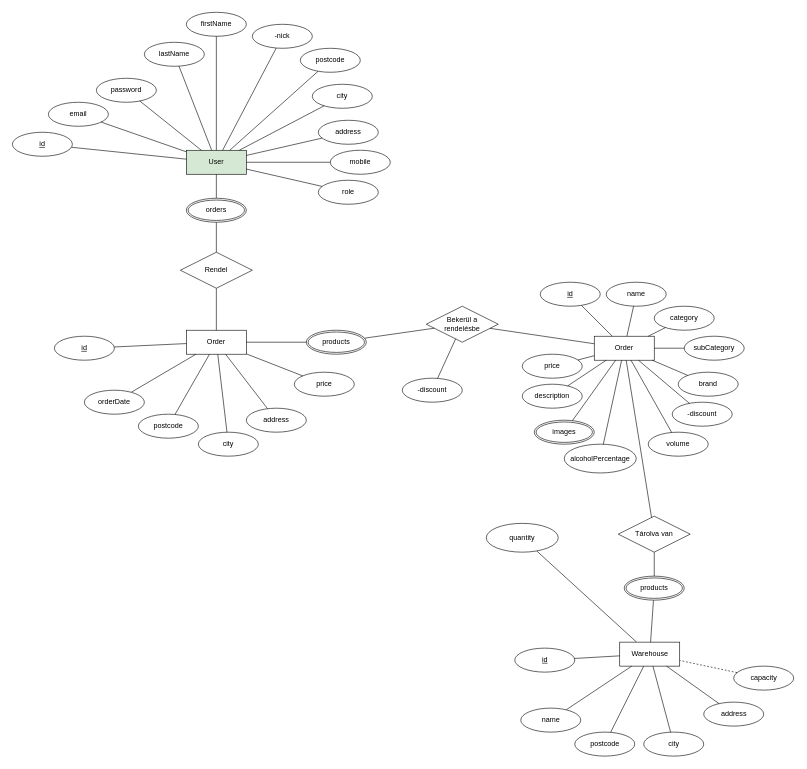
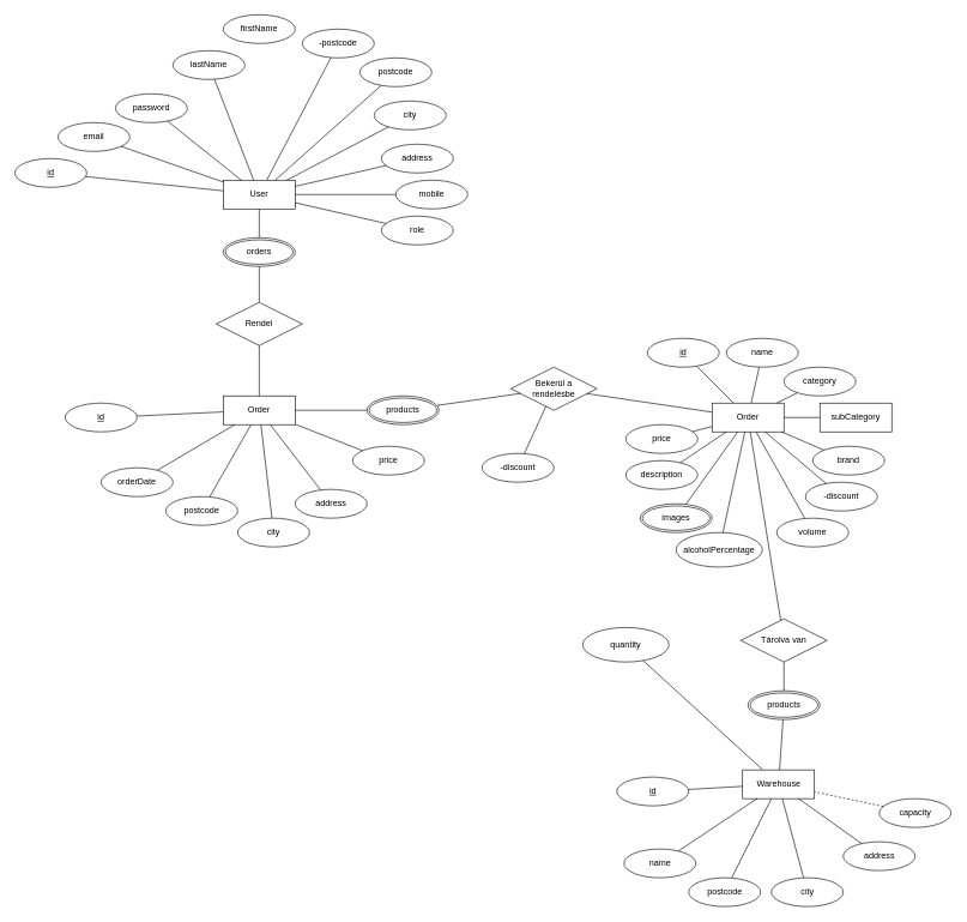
  <mxCell id="0" />
  <mxCell id="1" parent="0" />
  <mxCell id="2" value="id" style="ellipse;whiteSpace=wrap;html=1;align=center;fontStyle=4;" vertex="1" parent="1"><mxGeometry x="20" y="220" width="100" height="40" as="geometry" /></mxCell>
  <mxCell id="3" style="rounded=0;orthogonalLoop=1;jettySize=auto;html=1;entryX=0.5;entryY=0.5;entryDx=0;entryDy=0;entryPerimeter=0;endArrow=none;endFill=0;" edge="1" parent="1" source="2" target="14"><mxGeometry relative="1" as="geometry" /></mxCell>
  <mxCell id="4" value="email" style="ellipse;whiteSpace=wrap;html=1;align=center;" vertex="1" parent="1"><mxGeometry x="80" y="170" width="100" height="40" as="geometry" /></mxCell>
  <mxCell id="5" value="password" style="ellipse;whiteSpace=wrap;html=1;align=center;" vertex="1" parent="1"><mxGeometry x="160" y="130" width="100" height="40" as="geometry" /></mxCell>
  <mxCell id="6" value="lastName" style="ellipse;whiteSpace=wrap;html=1;align=center;" vertex="1" parent="1"><mxGeometry x="240" y="70" width="100" height="40" as="geometry" /></mxCell>
  <mxCell id="7" value="firstName" style="ellipse;whiteSpace=wrap;html=1;align=center;" vertex="1" parent="1"><mxGeometry x="310" y="20" width="100" height="40" as="geometry" /></mxCell>
- <mxCell id="8" value="-nick" style="ellipse;whiteSpace=wrap;html=1;align=center;" vertex="1" parent="1"><mxGeometry x="420" y="40" width="100" height="40" as="geometry" /></mxCell>
+ <mxCell id="8" value="-postcode" style="ellipse;whiteSpace=wrap;html=1;align=center;" vertex="1" parent="1"><mxGeometry x="420" y="40" width="100" height="40" as="geometry" /></mxCell>
  <mxCell id="9" value="postcode" style="ellipse;whiteSpace=wrap;html=1;align=center;" vertex="1" parent="1"><mxGeometry x="500" y="80" width="100" height="40" as="geometry" /></mxCell>
  <mxCell id="10" value="city" style="ellipse;whiteSpace=wrap;html=1;align=center;" vertex="1" parent="1"><mxGeometry x="520" y="140" width="100" height="40" as="geometry" /></mxCell>
  <mxCell id="11" value="address" style="ellipse;whiteSpace=wrap;html=1;align=center;" vertex="1" parent="1"><mxGeometry x="530" y="200" width="100" height="40" as="geometry" /></mxCell>
  <mxCell id="12" value="mobile" style="ellipse;whiteSpace=wrap;html=1;align=center;" vertex="1" parent="1"><mxGeometry x="550" y="250" width="100" height="40" as="geometry" /></mxCell>
  <mxCell id="13" value="role" style="ellipse;whiteSpace=wrap;html=1;align=center;" vertex="1" parent="1"><mxGeometry x="530" y="300" width="100" height="40" as="geometry" /></mxCell>
- <mxCell id="14" value="User" style="whiteSpace=wrap;html=1;align=center;fillColor=#d5e8d4;" vertex="1" parent="1"><mxGeometry x="310" y="250" width="100" height="40" as="geometry" /></mxCell>
+ <mxCell id="14" value="User" style="whiteSpace=wrap;html=1;align=center;" vertex="1" parent="1"><mxGeometry x="310" y="250" width="100" height="40" as="geometry" /></mxCell>
  <mxCell id="15" style="rounded=0;orthogonalLoop=1;jettySize=auto;html=1;endArrow=none;endFill=0;" edge="1" parent="1" source="4" target="14"><mxGeometry relative="1" as="geometry"><mxPoint x="197" y="114" as="sourcePoint" /><mxPoint x="340" y="160" as="targetPoint" /></mxGeometry></mxCell>
  <mxCell id="16" style="rounded=0;orthogonalLoop=1;jettySize=auto;html=1;endArrow=none;endFill=0;" edge="1" parent="1" source="5" target="14"><mxGeometry relative="1" as="geometry"><mxPoint x="241" y="68" as="sourcePoint" /><mxPoint x="337" y="150" as="targetPoint" /></mxGeometry></mxCell>
  <mxCell id="17" style="rounded=0;orthogonalLoop=1;jettySize=auto;html=1;endArrow=none;endFill=0;" edge="1" parent="1" source="6" target="14"><mxGeometry relative="1" as="geometry"><mxPoint x="307" y="30" as="sourcePoint" /><mxPoint x="353" y="150" as="targetPoint" /></mxGeometry></mxCell>
- <mxCell id="18" style="rounded=0;orthogonalLoop=1;jettySize=auto;html=1;endArrow=none;endFill=0;" edge="1" parent="1" source="7" target="14"><mxGeometry relative="1" as="geometry"><mxPoint x="369" y="-20" as="sourcePoint" /><mxPoint x="361" y="150" as="targetPoint" /></mxGeometry></mxCell>
  <mxCell id="19" style="rounded=0;orthogonalLoop=1;jettySize=auto;html=1;endArrow=none;endFill=0;" edge="1" parent="1" source="8" target="14"><mxGeometry relative="1" as="geometry"><mxPoint x="430" y="30" as="sourcePoint" /><mxPoint x="370" y="150" as="targetPoint" /></mxGeometry></mxCell>
  <mxCell id="20" style="rounded=0;orthogonalLoop=1;jettySize=auto;html=1;endArrow=none;endFill=0;" edge="1" parent="1" source="9" target="14"><mxGeometry relative="1" as="geometry"><mxPoint x="440" y="40" as="sourcePoint" /><mxPoint x="380" y="160" as="targetPoint" /></mxGeometry></mxCell>
  <mxCell id="21" style="rounded=0;orthogonalLoop=1;jettySize=auto;html=1;endArrow=none;endFill=0;" edge="1" parent="1" source="10" target="14"><mxGeometry relative="1" as="geometry"><mxPoint x="450" y="50" as="sourcePoint" /><mxPoint x="390" y="170" as="targetPoint" /></mxGeometry></mxCell>
  <mxCell id="22" style="rounded=0;orthogonalLoop=1;jettySize=auto;html=1;endArrow=none;endFill=0;" edge="1" parent="1" source="11" target="14"><mxGeometry relative="1" as="geometry"><mxPoint x="560" y="188" as="sourcePoint" /><mxPoint x="402" y="330" as="targetPoint" /></mxGeometry></mxCell>
  <mxCell id="23" style="rounded=0;orthogonalLoop=1;jettySize=auto;html=1;endArrow=none;endFill=0;" edge="1" parent="1" source="12" target="14"><mxGeometry relative="1" as="geometry"><mxPoint x="561" y="246" as="sourcePoint" /><mxPoint x="415" y="330" as="targetPoint" /></mxGeometry></mxCell>
  <mxCell id="24" style="rounded=0;orthogonalLoop=1;jettySize=auto;html=1;endArrow=none;endFill=0;" edge="1" parent="1" source="13" target="14"><mxGeometry relative="1" as="geometry"><mxPoint x="570" y="292" as="sourcePoint" /><mxPoint x="430" y="335" as="targetPoint" /></mxGeometry></mxCell>
  <mxCell id="25" value="Rendel" style="shape=rhombus;perimeter=rhombusPerimeter;whiteSpace=wrap;html=1;align=center;" vertex="1" parent="1"><mxGeometry x="300" y="420" width="120" height="60" as="geometry" /></mxCell>
  <mxCell id="26" style="rounded=0;orthogonalLoop=1;jettySize=auto;html=1;endArrow=none;endFill=0;" edge="1" parent="1" source="92" target="14"><mxGeometry relative="1" as="geometry"><mxPoint x="546" y="320" as="sourcePoint" /><mxPoint x="420" y="291" as="targetPoint" /></mxGeometry></mxCell>
  <mxCell id="27" value="Order" style="whiteSpace=wrap;html=1;align=center;" vertex="1" parent="1"><mxGeometry x="310" y="550" width="100" height="40" as="geometry" /></mxCell>
  <mxCell id="28" value="id" style="ellipse;whiteSpace=wrap;html=1;align=center;fontStyle=4;" vertex="1" parent="1"><mxGeometry x="90" y="560" width="100" height="40" as="geometry" /></mxCell>
  <mxCell id="29" style="rounded=0;orthogonalLoop=1;jettySize=auto;html=1;endArrow=none;endFill=0;" edge="1" parent="1" source="28" target="27"><mxGeometry relative="1" as="geometry"><mxPoint x="370" y="560" as="sourcePoint" /><mxPoint x="370" y="510" as="targetPoint" /></mxGeometry></mxCell>
  <mxCell id="30" style="rounded=0;orthogonalLoop=1;jettySize=auto;html=1;endArrow=none;endFill=0;" edge="1" parent="1" source="31" target="27"><mxGeometry relative="1" as="geometry"><mxPoint x="290.539" y="698.449" as="sourcePoint" /><mxPoint x="440" y="680" as="targetPoint" /></mxGeometry></mxCell>
  <mxCell id="31" value="orderDate" style="ellipse;whiteSpace=wrap;html=1;align=center;" vertex="1" parent="1"><mxGeometry x="140" y="650" width="100" height="40" as="geometry" /></mxCell>
  <mxCell id="32" value="postcode" style="ellipse;whiteSpace=wrap;html=1;align=center;" vertex="1" parent="1"><mxGeometry x="230" y="690" width="100" height="40" as="geometry" /></mxCell>
  <mxCell id="33" style="rounded=0;orthogonalLoop=1;jettySize=auto;html=1;endArrow=none;endFill=0;" edge="1" source="32" parent="1" target="27"><mxGeometry relative="1" as="geometry"><mxPoint x="420.539" y="748.449" as="sourcePoint" /><mxPoint x="465" y="640" as="targetPoint" /></mxGeometry></mxCell>
  <mxCell id="34" value="city" style="ellipse;whiteSpace=wrap;html=1;align=center;" vertex="1" parent="1"><mxGeometry x="330" y="720" width="100" height="40" as="geometry" /></mxCell>
  <mxCell id="35" value="address" style="ellipse;whiteSpace=wrap;html=1;align=center;" vertex="1" parent="1"><mxGeometry x="410" y="680" width="100" height="40" as="geometry" /></mxCell>
  <mxCell id="36" value="price" style="ellipse;whiteSpace=wrap;html=1;align=center;" vertex="1" parent="1"><mxGeometry x="490" y="620" width="100" height="40" as="geometry" /></mxCell>
  <mxCell id="37" style="rounded=0;orthogonalLoop=1;jettySize=auto;html=1;endArrow=none;endFill=0;" edge="1" parent="1" source="34" target="27"><mxGeometry relative="1" as="geometry"><mxPoint x="308" y="690" as="sourcePoint" /><mxPoint x="351" y="590" as="targetPoint" /><Array as="points" /></mxGeometry></mxCell>
  <mxCell id="38" style="rounded=0;orthogonalLoop=1;jettySize=auto;html=1;endArrow=none;endFill=0;" edge="1" parent="1" source="35" target="27"><mxGeometry relative="1" as="geometry"><mxPoint x="414" y="720" as="sourcePoint" /><mxPoint x="376" y="600" as="targetPoint" /><Array as="points" /></mxGeometry></mxCell>
  <mxCell id="39" style="rounded=0;orthogonalLoop=1;jettySize=auto;html=1;endArrow=none;endFill=0;" edge="1" parent="1" source="36" target="27"><mxGeometry relative="1" as="geometry"><mxPoint x="424" y="730" as="sourcePoint" /><mxPoint x="386" y="610" as="targetPoint" /><Array as="points" /></mxGeometry></mxCell>
  <mxCell id="40" value="products" style="ellipse;shape=doubleEllipse;margin=3;whiteSpace=wrap;html=1;align=center;" vertex="1" parent="1"><mxGeometry x="510" y="550" width="100" height="40" as="geometry" /></mxCell>
  <mxCell id="41" style="rounded=0;orthogonalLoop=1;jettySize=auto;html=1;endArrow=none;endFill=0;" edge="1" parent="1" source="40" target="27"><mxGeometry relative="1" as="geometry"><mxPoint x="473" y="617" as="sourcePoint" /><mxPoint x="420" y="598" as="targetPoint" /><Array as="points" /></mxGeometry></mxCell>
  <mxCell id="42" value="Bekerül a&lt;br&gt;rendelésbe" style="shape=rhombus;perimeter=rhombusPerimeter;whiteSpace=wrap;html=1;align=center;" vertex="1" parent="1"><mxGeometry x="710" y="510" width="120" height="60" as="geometry" /></mxCell>
  <mxCell id="43" style="rounded=0;orthogonalLoop=1;jettySize=auto;html=1;endArrow=none;endFill=0;" edge="1" parent="1" source="42" target="40"><mxGeometry relative="1" as="geometry"><mxPoint x="800" y="636" as="sourcePoint" /><mxPoint x="670" y="630" as="targetPoint" /><Array as="points" /></mxGeometry></mxCell>
  <mxCell id="44" value="Order" style="whiteSpace=wrap;html=1;align=center;" vertex="1" parent="1"><mxGeometry x="990" y="560" width="100" height="40" as="geometry" /></mxCell>
  <mxCell id="45" style="rounded=0;orthogonalLoop=1;jettySize=auto;html=1;endArrow=none;endFill=0;" edge="1" parent="1" source="44" target="42"><mxGeometry relative="1" as="geometry"><mxPoint x="890" y="660" as="sourcePoint" /><mxPoint x="650" y="590" as="targetPoint" /><Array as="points" /></mxGeometry></mxCell>
  <mxCell id="46" value="id" style="ellipse;whiteSpace=wrap;html=1;align=center;fontStyle=4;" vertex="1" parent="1"><mxGeometry x="900" y="470" width="100" height="40" as="geometry" /></mxCell>
  <mxCell id="47" style="rounded=0;orthogonalLoop=1;jettySize=auto;html=1;endArrow=none;endFill=0;" edge="1" parent="1" source="44" target="46"><mxGeometry relative="1" as="geometry"><mxPoint x="1000" y="590" as="sourcePoint" /><mxPoint x="890" y="590" as="targetPoint" /><Array as="points" /></mxGeometry></mxCell>
  <mxCell id="48" value="name" style="ellipse;whiteSpace=wrap;html=1;align=center;" vertex="1" parent="1"><mxGeometry x="1010" y="470" width="100" height="40" as="geometry" /></mxCell>
  <mxCell id="49" style="rounded=0;orthogonalLoop=1;jettySize=auto;html=1;endArrow=none;endFill=0;" edge="1" parent="1" source="44" target="48"><mxGeometry relative="1" as="geometry"><mxPoint x="1045" y="570" as="sourcePoint" /><mxPoint x="1025" y="490" as="targetPoint" /><Array as="points" /></mxGeometry></mxCell>
  <mxCell id="50" value="category" style="ellipse;whiteSpace=wrap;html=1;align=center;" vertex="1" parent="1"><mxGeometry x="1090" y="510" width="100" height="40" as="geometry" /></mxCell>
  <mxCell id="51" style="rounded=0;orthogonalLoop=1;jettySize=auto;html=1;endArrow=none;endFill=0;" edge="1" parent="1" source="44" target="50"><mxGeometry relative="1" as="geometry"><mxPoint x="1077" y="570" as="sourcePoint" /><mxPoint x="1146" y="518" as="targetPoint" /><Array as="points" /></mxGeometry></mxCell>
- <mxCell id="52" value="subCategory" style="ellipse;whiteSpace=wrap;html=1;align=center;" vertex="1" parent="1"><mxGeometry x="1140" y="560" width="100" height="40" as="geometry" /></mxCell>
+ <mxCell id="52" value="subCategory" style="whiteSpace=wrap;html=1;align=center;rounded=0;" vertex="1" parent="1"><mxGeometry x="1140" y="560" width="100" height="40" as="geometry" /></mxCell>
  <mxCell id="53" style="rounded=0;orthogonalLoop=1;jettySize=auto;html=1;endArrow=none;endFill=0;" edge="1" parent="1" source="44" target="52"><mxGeometry relative="1" as="geometry"><mxPoint x="1100" y="572" as="sourcePoint" /><mxPoint x="1153" y="553" as="targetPoint" /><Array as="points" /></mxGeometry></mxCell>
  <mxCell id="54" value="" style="rounded=0;orthogonalLoop=1;jettySize=auto;html=1;endArrow=none;endFill=0;" edge="1" parent="1" source="55" target="44"><mxGeometry relative="1" as="geometry" /></mxCell>
  <mxCell id="55" value="brand" style="ellipse;whiteSpace=wrap;html=1;align=center;" vertex="1" parent="1"><mxGeometry x="1130" y="620" width="100" height="40" as="geometry" /></mxCell>
  <mxCell id="56" value="-discount" style="ellipse;whiteSpace=wrap;html=1;align=center;" vertex="1" parent="1"><mxGeometry x="1120" y="670" width="100" height="40" as="geometry" /></mxCell>
  <mxCell id="57" value="" style="rounded=0;orthogonalLoop=1;jettySize=auto;html=1;endArrow=none;endFill=0;" edge="1" parent="1" source="56" target="44"><mxGeometry relative="1" as="geometry"><mxPoint x="1156" y="635" as="sourcePoint" /><mxPoint x="1097" y="610" as="targetPoint" /></mxGeometry></mxCell>
  <mxCell id="58" value="volume" style="ellipse;whiteSpace=wrap;html=1;align=center;" vertex="1" parent="1"><mxGeometry x="1080" y="720" width="100" height="40" as="geometry" /></mxCell>
  <mxCell id="59" value="alcoholPercentage" style="ellipse;whiteSpace=wrap;html=1;align=center;" vertex="1" parent="1"><mxGeometry x="940" y="740" width="120" height="48" as="geometry" /></mxCell>
  <mxCell id="60" value="description" style="ellipse;whiteSpace=wrap;html=1;align=center;" vertex="1" parent="1"><mxGeometry x="870" y="640" width="100" height="40" as="geometry" /></mxCell>
  <mxCell id="61" value="price" style="ellipse;whiteSpace=wrap;html=1;align=center;" vertex="1" parent="1"><mxGeometry x="870" y="590" width="100" height="40" as="geometry" /></mxCell>
  <mxCell id="62" value="" style="rounded=0;orthogonalLoop=1;jettySize=auto;html=1;endArrow=none;endFill=0;" edge="1" parent="1" source="61" target="44"><mxGeometry relative="1" as="geometry"><mxPoint x="1133" y="681" as="sourcePoint" /><mxPoint x="1068" y="610" as="targetPoint" /></mxGeometry></mxCell>
  <mxCell id="63" value="images" style="ellipse;shape=doubleEllipse;margin=3;whiteSpace=wrap;html=1;align=center;" vertex="1" parent="1"><mxGeometry x="890" y="700" width="100" height="40" as="geometry" /></mxCell>
  <mxCell id="64" value="" style="rounded=0;orthogonalLoop=1;jettySize=auto;html=1;endArrow=none;endFill=0;" edge="1" parent="1" source="58" target="44"><mxGeometry relative="1" as="geometry"><mxPoint x="1133" y="681" as="sourcePoint" /><mxPoint x="1068" y="610" as="targetPoint" /></mxGeometry></mxCell>
  <mxCell id="65" value="" style="rounded=0;orthogonalLoop=1;jettySize=auto;html=1;endArrow=none;endFill=0;" edge="1" parent="1" source="59" target="44"><mxGeometry relative="1" as="geometry"><mxPoint x="1143" y="691" as="sourcePoint" /><mxPoint x="1078" y="620" as="targetPoint" /></mxGeometry></mxCell>
  <mxCell id="66" value="" style="rounded=0;orthogonalLoop=1;jettySize=auto;html=1;endArrow=none;endFill=0;" edge="1" parent="1" source="63" target="44"><mxGeometry relative="1" as="geometry"><mxPoint x="1006" y="750" as="sourcePoint" /><mxPoint x="1045" y="610" as="targetPoint" /></mxGeometry></mxCell>
  <mxCell id="67" value="" style="rounded=0;orthogonalLoop=1;jettySize=auto;html=1;endArrow=none;endFill=0;" edge="1" parent="1" source="60" target="44"><mxGeometry relative="1" as="geometry"><mxPoint x="1016" y="760" as="sourcePoint" /><mxPoint x="1055" y="620" as="targetPoint" /></mxGeometry></mxCell>
  <mxCell id="68" value="Tárolva van" style="shape=rhombus;perimeter=rhombusPerimeter;whiteSpace=wrap;html=1;align=center;" vertex="1" parent="1"><mxGeometry x="1030" y="860" width="120" height="60" as="geometry" /></mxCell>
  <mxCell id="69" value="" style="rounded=0;orthogonalLoop=1;jettySize=auto;html=1;endArrow=none;endFill=0;" edge="1" parent="1" source="68" target="44"><mxGeometry relative="1" as="geometry"><mxPoint x="975" y="750" as="sourcePoint" /><mxPoint x="1006" y="610" as="targetPoint" /></mxGeometry></mxCell>
  <mxCell id="70" value="" style="rounded=0;orthogonalLoop=1;jettySize=auto;html=1;endArrow=none;endFill=0;" edge="1" parent="1" source="71" target="72"><mxGeometry relative="1" as="geometry" /></mxCell>
  <mxCell id="71" value="quantity" style="ellipse;whiteSpace=wrap;html=1;align=center;" vertex="1" parent="1"><mxGeometry x="810" y="872" width="120" height="48" as="geometry" /></mxCell>
  <mxCell id="72" value="Warehouse" style="whiteSpace=wrap;html=1;align=center;" vertex="1" parent="1"><mxGeometry x="1032.5" y="1070" width="100" height="40" as="geometry" /></mxCell>
  <mxCell id="73" value="id" style="ellipse;whiteSpace=wrap;html=1;align=center;fontStyle=4;" vertex="1" parent="1"><mxGeometry x="857.5" y="1080" width="100" height="40" as="geometry" /></mxCell>
  <mxCell id="74" style="rounded=0;orthogonalLoop=1;jettySize=auto;html=1;endArrow=none;endFill=0;" edge="1" parent="1" source="73" target="72"><mxGeometry relative="1" as="geometry"><mxPoint x="1097.5" y="1090" as="sourcePoint" /><mxPoint x="1097.5" y="1040" as="targetPoint" /></mxGeometry></mxCell>
  <mxCell id="75" style="rounded=0;orthogonalLoop=1;jettySize=auto;html=1;endArrow=none;endFill=0;" edge="1" parent="1" source="76" target="72"><mxGeometry relative="1" as="geometry"><mxPoint x="1018.039" y="1228.449" as="sourcePoint" /><mxPoint x="1167.5" y="1210" as="targetPoint" /></mxGeometry></mxCell>
  <mxCell id="76" value="name" style="ellipse;whiteSpace=wrap;html=1;align=center;" vertex="1" parent="1"><mxGeometry x="867.5" y="1180" width="100" height="40" as="geometry" /></mxCell>
  <mxCell id="77" value="postcode" style="ellipse;whiteSpace=wrap;html=1;align=center;" vertex="1" parent="1"><mxGeometry x="957.5" y="1220" width="100" height="40" as="geometry" /></mxCell>
  <mxCell id="78" style="rounded=0;orthogonalLoop=1;jettySize=auto;html=1;endArrow=none;endFill=0;" edge="1" parent="1" source="77" target="72"><mxGeometry relative="1" as="geometry"><mxPoint x="1148.039" y="1278.449" as="sourcePoint" /><mxPoint x="1192.5" y="1170" as="targetPoint" /></mxGeometry></mxCell>
  <mxCell id="79" value="city" style="ellipse;whiteSpace=wrap;html=1;align=center;" vertex="1" parent="1"><mxGeometry x="1072.5" y="1220" width="100" height="40" as="geometry" /></mxCell>
  <mxCell id="80" value="address" style="ellipse;whiteSpace=wrap;html=1;align=center;" vertex="1" parent="1"><mxGeometry x="1172.5" y="1170" width="100" height="40" as="geometry" /></mxCell>
  <mxCell id="81" value="capacity" style="ellipse;whiteSpace=wrap;html=1;align=center;" vertex="1" parent="1"><mxGeometry x="1222.5" y="1110" width="100" height="40" as="geometry" /></mxCell>
  <mxCell id="82" style="rounded=0;orthogonalLoop=1;jettySize=auto;html=1;endArrow=none;endFill=0;" edge="1" parent="1" source="79" target="72"><mxGeometry relative="1" as="geometry"><mxPoint x="1035.5" y="1220" as="sourcePoint" /><mxPoint x="1078.5" y="1120" as="targetPoint" /><Array as="points" /></mxGeometry></mxCell>
  <mxCell id="83" style="rounded=0;orthogonalLoop=1;jettySize=auto;html=1;endArrow=none;endFill=0;" edge="1" parent="1" source="80" target="72"><mxGeometry relative="1" as="geometry"><mxPoint x="1141.5" y="1250" as="sourcePoint" /><mxPoint x="1103.5" y="1130" as="targetPoint" /><Array as="points" /></mxGeometry></mxCell>
  <mxCell id="84" style="rounded=0;orthogonalLoop=1;jettySize=auto;html=1;endArrow=none;endFill=0;dashed=1;" edge="1" parent="1" source="81" target="72"><mxGeometry relative="1" as="geometry"><mxPoint x="1151.5" y="1260" as="sourcePoint" /><mxPoint x="1113.5" y="1140" as="targetPoint" /><Array as="points" /></mxGeometry></mxCell>
  <mxCell id="85" value="-discount" style="ellipse;whiteSpace=wrap;html=1;align=center;" vertex="1" parent="1"><mxGeometry x="670" y="630" width="100" height="40" as="geometry" /></mxCell>
  <mxCell id="86" style="rounded=0;orthogonalLoop=1;jettySize=auto;html=1;endArrow=none;endFill=0;" edge="1" parent="1" source="85" target="42"><mxGeometry relative="1" as="geometry"><mxPoint x="960" y="584" as="sourcePoint" /><mxPoint x="808" y="566" as="targetPoint" /><Array as="points" /></mxGeometry></mxCell>
  <mxCell id="87" value="" style="rounded=0;orthogonalLoop=1;jettySize=auto;html=1;endArrow=none;endFill=0;" edge="1" parent="1" source="72" target="88"><mxGeometry relative="1" as="geometry"><mxPoint x="1090" y="1040" as="sourcePoint" /><mxPoint x="1099" y="929" as="targetPoint" /></mxGeometry></mxCell>
  <mxCell id="88" value="products" style="ellipse;shape=doubleEllipse;margin=3;whiteSpace=wrap;html=1;align=center;" vertex="1" parent="1"><mxGeometry x="1040" y="960" width="100" height="40" as="geometry" /></mxCell>
  <mxCell id="89" value="" style="rounded=0;orthogonalLoop=1;jettySize=auto;html=1;endArrow=none;endFill=0;" edge="1" parent="1" source="88" target="68"><mxGeometry relative="1" as="geometry"><mxPoint x="1103" y="1050" as="sourcePoint" /><mxPoint x="1109" y="939" as="targetPoint" /></mxGeometry></mxCell>
  <mxCell id="90" value="" style="rounded=0;orthogonalLoop=1;jettySize=auto;html=1;endArrow=none;endFill=0;" edge="1" parent="1" source="27" target="25"><mxGeometry relative="1" as="geometry"><mxPoint x="360" y="550" as="sourcePoint" /><mxPoint x="360" y="490" as="targetPoint" /></mxGeometry></mxCell>
  <mxCell id="91" value="" style="rounded=0;orthogonalLoop=1;jettySize=auto;html=1;endArrow=none;endFill=0;" edge="1" parent="1" source="25" target="92"><mxGeometry relative="1" as="geometry"><mxPoint x="360" y="410" as="sourcePoint" /><mxPoint x="360" y="290" as="targetPoint" /></mxGeometry></mxCell>
  <mxCell id="92" value="orders" style="ellipse;shape=doubleEllipse;margin=3;whiteSpace=wrap;html=1;align=center;" vertex="1" parent="1"><mxGeometry x="310" y="330" width="100" height="40" as="geometry" /></mxCell>
